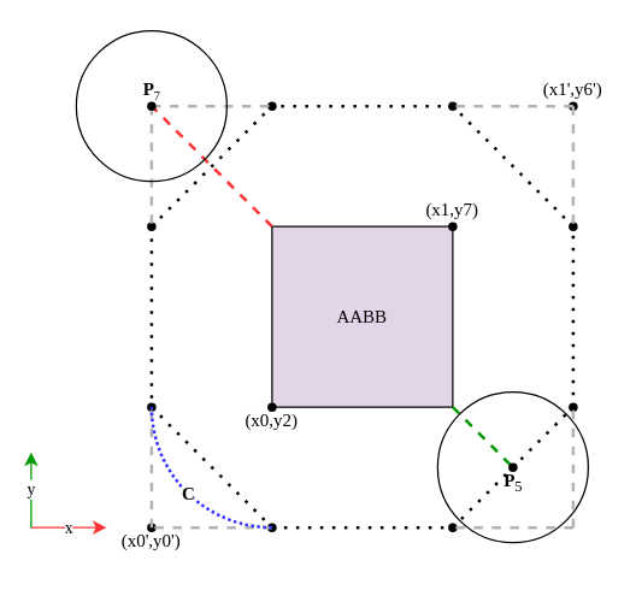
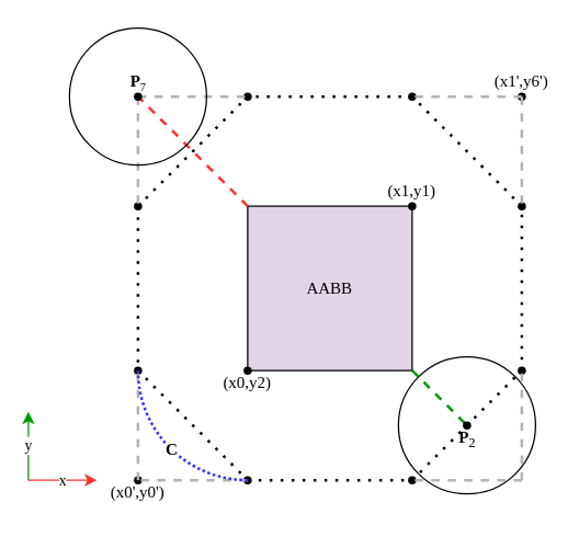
  <mxCell id="0" />
  <mxCell id="1" parent="0" />
  <mxCell id="2" value="AABB" style="rounded=0;whiteSpace=wrap;html=1;fontFamily=Comptuer Modern;fontSource=http%3A%2F%2Fmirrors.ctan.org%2Ffonts%2Fcm-unicode%2Ffonts%2Fotf%2Fcmunbxo.otf;fillColor=#e1d5e7;" parent="1" vertex="1"><mxGeometry x="180" y="150" width="120" height="120" as="geometry" /></mxCell>
  <mxCell id="3" value="" style="shape=waypoint;sketch=0;fillStyle=solid;size=6;pointerEvents=1;points=[];fillColor=none;resizable=0;rotatable=0;perimeter=centerPerimeter;snapToPoint=1;fontFamily=Comptuer Modern;fontSource=http%3A%2F%2Fmirrors.ctan.org%2Ffonts%2Fcm-unicode%2Ffonts%2Fotf%2Fcmunbxo.otf;" parent="1" vertex="1"><mxGeometry x="160" y="50" width="40" height="40" as="geometry" /></mxCell>
  <mxCell id="4" value="" style="shape=waypoint;sketch=0;fillStyle=solid;size=6;pointerEvents=1;points=[];fillColor=none;resizable=0;rotatable=0;perimeter=centerPerimeter;snapToPoint=1;fontFamily=Comptuer Modern;fontSource=http%3A%2F%2Fmirrors.ctan.org%2Ffonts%2Fcm-unicode%2Ffonts%2Fotf%2Fcmunbxo.otf;" parent="1" vertex="1"><mxGeometry x="280" y="50" width="40" height="40" as="geometry" /></mxCell>
  <mxCell id="5" value="" style="shape=waypoint;sketch=0;fillStyle=solid;size=6;pointerEvents=1;points=[];fillColor=none;resizable=0;rotatable=0;perimeter=centerPerimeter;snapToPoint=1;fontFamily=Comptuer Modern;fontSource=http%3A%2F%2Fmirrors.ctan.org%2Ffonts%2Fcm-unicode%2Ffonts%2Fotf%2Fcmunbxo.otf;" parent="1" vertex="1"><mxGeometry x="360" y="130" width="40" height="40" as="geometry" /></mxCell>
  <mxCell id="6" value="" style="shape=waypoint;sketch=0;fillStyle=solid;size=6;pointerEvents=1;points=[];fillColor=none;resizable=0;rotatable=0;perimeter=centerPerimeter;snapToPoint=1;fontFamily=Comptuer Modern;fontSource=http%3A%2F%2Fmirrors.ctan.org%2Ffonts%2Fcm-unicode%2Ffonts%2Fotf%2Fcmunbxo.otf;" parent="1" vertex="1"><mxGeometry x="360" y="250" width="40" height="40" as="geometry" /></mxCell>
  <mxCell id="7" value="" style="shape=waypoint;sketch=0;fillStyle=solid;size=6;pointerEvents=1;points=[];fillColor=none;resizable=0;rotatable=0;perimeter=centerPerimeter;snapToPoint=1;fontFamily=Comptuer Modern;fontSource=http%3A%2F%2Fmirrors.ctan.org%2Ffonts%2Fcm-unicode%2Ffonts%2Fotf%2Fcmunbxo.otf;" parent="1" vertex="1"><mxGeometry x="280" y="330" width="40" height="40" as="geometry" /></mxCell>
  <mxCell id="8" value="" style="shape=waypoint;sketch=0;fillStyle=solid;size=6;pointerEvents=1;points=[];fillColor=none;resizable=0;rotatable=0;perimeter=centerPerimeter;snapToPoint=1;fontFamily=Comptuer Modern;fontSource=http%3A%2F%2Fmirrors.ctan.org%2Ffonts%2Fcm-unicode%2Ffonts%2Fotf%2Fcmunbxo.otf;" parent="1" vertex="1"><mxGeometry x="80" y="130" width="40" height="40" as="geometry" /></mxCell>
  <mxCell id="9" value="" style="shape=waypoint;sketch=0;fillStyle=solid;size=6;pointerEvents=1;points=[];fillColor=none;resizable=0;rotatable=0;perimeter=centerPerimeter;snapToPoint=1;fontFamily=Comptuer Modern;fontSource=http%3A%2F%2Fmirrors.ctan.org%2Ffonts%2Fcm-unicode%2Ffonts%2Fotf%2Fcmunbxo.otf;" parent="1" vertex="1"><mxGeometry x="80" y="250" width="40" height="40" as="geometry" /></mxCell>
  <mxCell id="10" value="" style="shape=waypoint;sketch=0;fillStyle=solid;size=6;pointerEvents=1;points=[];fillColor=none;resizable=0;rotatable=0;perimeter=centerPerimeter;snapToPoint=1;fontFamily=Comptuer Modern;fontSource=http%3A%2F%2Fmirrors.ctan.org%2Ffonts%2Fcm-unicode%2Ffonts%2Fotf%2Fcmunbxo.otf;" parent="1" vertex="1"><mxGeometry x="160" y="330" width="40" height="40" as="geometry" /></mxCell>
  <mxCell id="11" value="" style="endArrow=none;dashed=1;html=1;dashPattern=1 3;strokeWidth=2;rounded=0;fontFamily=Comptuer Modern;fontSource=http%3A%2F%2Fmirrors.ctan.org%2Ffonts%2Fcm-unicode%2Ffonts%2Fotf%2Fcmunbxo.otf;entryX=0.439;entryY=0.516;entryDx=0;entryDy=0;entryPerimeter=0;" parent="1" source="8" target="3" edge="1"><mxGeometry width="50" height="50" relative="1" as="geometry"><mxPoint x="230" y="210" as="sourcePoint" /><mxPoint x="280" y="160" as="targetPoint" /></mxGeometry></mxCell>
  <mxCell id="12" value="" style="endArrow=none;dashed=1;html=1;dashPattern=1 3;strokeWidth=2;rounded=0;fontFamily=Comptuer Modern;fontSource=http%3A%2F%2Fmirrors.ctan.org%2Ffonts%2Fcm-unicode%2Ffonts%2Fotf%2Fcmunbxo.otf;" parent="1" source="4" target="3" edge="1"><mxGeometry width="50" height="50" relative="1" as="geometry"><mxPoint x="110" y="160" as="sourcePoint" /><mxPoint x="190" y="80" as="targetPoint" /></mxGeometry></mxCell>
  <mxCell id="13" value="" style="endArrow=none;dashed=1;html=1;dashPattern=1 3;strokeWidth=2;rounded=0;fontFamily=Comptuer Modern;fontSource=http%3A%2F%2Fmirrors.ctan.org%2Ffonts%2Fcm-unicode%2Ffonts%2Fotf%2Fcmunbxo.otf;" parent="1" source="5" target="4" edge="1"><mxGeometry width="50" height="50" relative="1" as="geometry"><mxPoint x="120" y="170" as="sourcePoint" /><mxPoint x="200" y="90" as="targetPoint" /></mxGeometry></mxCell>
  <mxCell id="14" value="" style="endArrow=none;dashed=1;html=1;dashPattern=1 3;strokeWidth=2;rounded=0;fontFamily=Comptuer Modern;fontSource=http%3A%2F%2Fmirrors.ctan.org%2Ffonts%2Fcm-unicode%2Ffonts%2Fotf%2Fcmunbxo.otf;entryX=0.484;entryY=0.598;entryDx=0;entryDy=0;entryPerimeter=0;exitX=0.466;exitY=0.543;exitDx=0;exitDy=0;exitPerimeter=0;" parent="1" source="6" target="5" edge="1"><mxGeometry width="50" height="50" relative="1" as="geometry"><mxPoint x="130" y="180" as="sourcePoint" /><mxPoint x="210" y="100" as="targetPoint" /></mxGeometry></mxCell>
  <mxCell id="15" value="" style="endArrow=none;dashed=1;html=1;dashPattern=1 3;strokeWidth=2;rounded=0;fontFamily=Comptuer Modern;fontSource=http%3A%2F%2Fmirrors.ctan.org%2Ffonts%2Fcm-unicode%2Ffonts%2Fotf%2Fcmunbxo.otf;entryX=0.43;entryY=0.552;entryDx=0;entryDy=0;entryPerimeter=0;exitX=0.502;exitY=0.425;exitDx=0;exitDy=0;exitPerimeter=0;" parent="1" source="7" target="6" edge="1"><mxGeometry width="50" height="50" relative="1" as="geometry"><mxPoint x="140" y="190" as="sourcePoint" /><mxPoint x="220" y="110" as="targetPoint" /></mxGeometry></mxCell>
  <mxCell id="16" value="" style="endArrow=none;dashed=1;html=1;dashPattern=1 3;strokeWidth=2;rounded=0;fontFamily=Comptuer Modern;fontSource=http%3A%2F%2Fmirrors.ctan.org%2Ffonts%2Fcm-unicode%2Ffonts%2Fotf%2Fcmunbxo.otf;entryX=0.493;entryY=0.416;entryDx=0;entryDy=0;entryPerimeter=0;exitX=0.557;exitY=0.443;exitDx=0;exitDy=0;exitPerimeter=0;" parent="1" source="10" target="7" edge="1"><mxGeometry width="50" height="50" relative="1" as="geometry"><mxPoint x="150" y="200" as="sourcePoint" /><mxPoint x="230" y="120" as="targetPoint" /></mxGeometry></mxCell>
  <mxCell id="17" value="" style="endArrow=none;dashed=1;html=1;dashPattern=1 3;strokeWidth=2;rounded=0;fontFamily=Comptuer Modern;fontSource=http%3A%2F%2Fmirrors.ctan.org%2Ffonts%2Fcm-unicode%2Ffonts%2Fotf%2Fcmunbxo.otf;entryX=0.475;entryY=0.443;entryDx=0;entryDy=0;entryPerimeter=0;exitX=0.502;exitY=0.598;exitDx=0;exitDy=0;exitPerimeter=0;" parent="1" source="9" target="10" edge="1"><mxGeometry width="50" height="50" relative="1" as="geometry"><mxPoint x="160" y="210" as="sourcePoint" /><mxPoint x="240" y="130" as="targetPoint" /></mxGeometry></mxCell>
  <mxCell id="18" value="" style="endArrow=none;dashed=1;html=1;dashPattern=1 3;strokeWidth=2;rounded=0;fontFamily=Comptuer Modern;fontSource=http%3A%2F%2Fmirrors.ctan.org%2Ffonts%2Fcm-unicode%2Ffonts%2Fotf%2Fcmunbxo.otf;entryX=0.566;entryY=0.452;entryDx=0;entryDy=0;entryPerimeter=0;exitX=0.475;exitY=0.58;exitDx=0;exitDy=0;exitPerimeter=0;" parent="1" source="8" target="9" edge="1"><mxGeometry width="50" height="50" relative="1" as="geometry"><mxPoint x="170" y="220" as="sourcePoint" /><mxPoint x="250" y="140" as="targetPoint" /></mxGeometry></mxCell>
  <mxCell id="19" value="&lt;font data-font-src=&quot;http://mirrors.ctan.org/fonts/cm-unicode/fonts/otf/cmunbxo.otf&quot; face=&quot;Comptuer Modern&quot;&gt;x&lt;/font&gt;" style="endArrow=classic;html=1;rounded=0;strokeColor=#FF3333;" edge="1" parent="1"><mxGeometry width="50" height="50" relative="1" as="geometry"><mxPoint x="20" y="350" as="sourcePoint" /><mxPoint x="70" y="350" as="targetPoint" /></mxGeometry></mxCell>
  <mxCell id="20" value="&lt;font data-font-src=&quot;http://mirrors.ctan.org/fonts/cm-unicode/fonts/otf/cmunbxo.otf&quot; face=&quot;Comptuer Modern&quot;&gt;y&lt;/font&gt;" style="endArrow=classic;html=1;rounded=0;strokeColor=#009900;" edge="1" parent="1"><mxGeometry width="50" height="50" relative="1" as="geometry"><mxPoint x="20" y="350" as="sourcePoint" /><mxPoint x="20" y="300" as="targetPoint" /></mxGeometry></mxCell>
  <mxCell id="21" value="(x0,y2)" style="shape=waypoint;sketch=0;fillStyle=solid;size=6;pointerEvents=1;points=[];fillColor=none;resizable=0;rotatable=0;perimeter=centerPerimeter;snapToPoint=1;fontFamily=Comptuer Modern;fontSource=http%3A%2F%2Fmirrors.ctan.org%2Ffonts%2Fcm-unicode%2Ffonts%2Fotf%2Fcmunbxo.otf;fontSize=12;strokeWidth=1;spacing=4;verticalAlign=bottom;" vertex="1" parent="1"><mxGeometry x="160" y="250" width="40" height="40" as="geometry" /></mxCell>
- <mxCell id="22" value="(x1,y7)" style="shape=waypoint;sketch=0;fillStyle=solid;size=6;pointerEvents=1;points=[];fillColor=none;resizable=0;rotatable=0;perimeter=centerPerimeter;snapToPoint=1;fontFamily=Comptuer Modern;fontSource=http%3A%2F%2Fmirrors.ctan.org%2Ffonts%2Fcm-unicode%2Ffonts%2Fotf%2Fcmunbxo.otf;fontSize=12;strokeWidth=1;spacing=-3;verticalAlign=top;" vertex="1" parent="1"><mxGeometry x="280" y="130" width="40" height="40" as="geometry" /></mxCell>
+ <mxCell id="22" value="(x1,y1)" style="shape=waypoint;sketch=0;fillStyle=solid;size=6;pointerEvents=1;points=[];fillColor=none;resizable=0;rotatable=0;perimeter=centerPerimeter;snapToPoint=1;fontFamily=Comptuer Modern;fontSource=http%3A%2F%2Fmirrors.ctan.org%2Ffonts%2Fcm-unicode%2Ffonts%2Fotf%2Fcmunbxo.otf;fontSize=12;strokeWidth=1;spacing=-3;verticalAlign=top;" vertex="1" parent="1"><mxGeometry x="280" y="130" width="40" height="40" as="geometry" /></mxCell>
  <mxCell id="23" value="(x0',y0')" style="shape=waypoint;sketch=0;fillStyle=solid;size=6;pointerEvents=1;points=[];fillColor=none;resizable=0;rotatable=0;perimeter=centerPerimeter;snapToPoint=1;fontFamily=Comptuer Modern;fontSource=http%3A%2F%2Fmirrors.ctan.org%2Ffonts%2Fcm-unicode%2Ffonts%2Fotf%2Fcmunbxo.otf;fontSize=12;strokeWidth=1;spacing=4;verticalAlign=bottom;" vertex="1" parent="1"><mxGeometry x="80" y="330" width="40" height="40" as="geometry" /></mxCell>
  <mxCell id="24" value="(x1',y6')" style="shape=waypoint;sketch=0;fillStyle=solid;size=6;pointerEvents=1;points=[];fillColor=none;resizable=0;rotatable=0;perimeter=centerPerimeter;snapToPoint=1;fontFamily=Comptuer Modern;fontSource=http%3A%2F%2Fmirrors.ctan.org%2Ffonts%2Fcm-unicode%2Ffonts%2Fotf%2Fcmunbxo.otf;fontSize=12;strokeWidth=1;spacing=-3;verticalAlign=top;" vertex="1" parent="1"><mxGeometry x="360" y="50" width="40" height="40" as="geometry" /></mxCell>
  <mxCell id="25" value="" style="endArrow=none;dashed=1;html=1;rounded=0;entryX=0.518;entryY=0.621;entryDx=0;entryDy=0;entryPerimeter=0;exitX=0;exitY=0;exitDx=0;exitDy=0;strokeColor=#FF3333;strokeWidth=2;" edge="1" parent="1" source="2" target="40"><mxGeometry width="50" height="50" relative="1" as="geometry"><mxPoint x="210" y="250" as="sourcePoint" /><mxPoint x="260" y="200" as="targetPoint" /></mxGeometry></mxCell>
  <mxCell id="26" value="" style="ellipse;whiteSpace=wrap;html=1;aspect=fixed;fillColor=none;" vertex="1" parent="1"><mxGeometry x="290" y="260" width="100" height="100" as="geometry" /></mxCell>
  <mxCell id="27" value="" style="endArrow=none;dashed=1;html=1;rounded=0;strokeColor=#009900;strokeWidth=2;entryX=0.424;entryY=0.532;entryDx=0;entryDy=0;entryPerimeter=0;exitDx=0;exitDy=0;startArrow=none;" edge="1" parent="1"><mxGeometry width="50" height="50" relative="1" as="geometry"><mxPoint x="340" y="310" as="sourcePoint" /><mxPoint x="340" y="310" as="targetPoint" /></mxGeometry></mxCell>
  <mxCell id="28" value="" style="endArrow=none;dashed=1;html=1;rounded=0;strokeColor=#009900;strokeWidth=2;entryDx=0;entryDy=0;entryPerimeter=0;exitX=1;exitY=1;exitDx=0;exitDy=0;" edge="1" parent="1" source="2"><mxGeometry width="50" height="50" relative="1" as="geometry"><mxPoint x="300" y="270" as="sourcePoint" /><mxPoint x="340" y="310" as="targetPoint" /></mxGeometry></mxCell>
  <mxCell id="29" value="" style="shape=waypoint;sketch=0;fillStyle=solid;size=6;pointerEvents=1;points=[];fillColor=none;resizable=0;rotatable=0;perimeter=centerPerimeter;snapToPoint=1;fontFamily=Comptuer Modern;fontSource=http%3A%2F%2Fmirrors.ctan.org%2Ffonts%2Fcm-unicode%2Ffonts%2Fotf%2Fcmunbxo.otf;fontSize=10;strokeWidth=1;spacing=6;verticalAlign=bottom;fontStyle=1;spacingBottom=-1;" vertex="1" parent="1"><mxGeometry x="320" y="290" width="40" height="40" as="geometry" /></mxCell>
- <mxCell id="30" value="&lt;font data-font-src=&quot;http://mirrors.ctan.org/fonts/cm-unicode/fonts/otf/cmunbxo.otf&quot; face=&quot;Comptuer Modern&quot;&gt;&lt;b&gt;P&lt;/b&gt;&lt;sub&gt;5&lt;/sub&gt;&lt;/font&gt;" style="text;html=1;align=center;verticalAlign=middle;resizable=0;points=[];autosize=1;strokeColor=none;fillColor=none;" vertex="1" parent="1"><mxGeometry x="325" y="310" width="30" height="20" as="geometry" /></mxCell>
+ <mxCell id="30" value="&lt;font data-font-src=&quot;http://mirrors.ctan.org/fonts/cm-unicode/fonts/otf/cmunbxo.otf&quot; face=&quot;Comptuer Modern&quot;&gt;&lt;b&gt;P&lt;/b&gt;&lt;sub&gt;2&lt;/sub&gt;&lt;/font&gt;" style="text;html=1;align=center;verticalAlign=middle;resizable=0;points=[];autosize=1;strokeColor=none;fillColor=none;" vertex="1" parent="1"><mxGeometry x="325" y="310" width="30" height="20" as="geometry" /></mxCell>
  <mxCell id="31" value="" style="endArrow=none;dashed=1;html=1;rounded=0;fontFamily=Comptuer Modern;fontSource=http%3A%2F%2Fmirrors.ctan.org%2Ffonts%2Fcm-unicode%2Ffonts%2Fotf%2Fcmunbxo.otf;fontSize=12;strokeColor=#B3B3B3;strokeWidth=2;exitX=0.475;exitY=0.421;exitDx=0;exitDy=0;exitPerimeter=0;" edge="1" parent="1" source="23"><mxGeometry width="50" height="50" relative="1" as="geometry"><mxPoint x="280" y="210" as="sourcePoint" /><mxPoint x="100" y="270" as="targetPoint" /></mxGeometry></mxCell>
  <mxCell id="32" value="" style="endArrow=none;dashed=1;html=1;rounded=0;fontFamily=Comptuer Modern;fontSource=http%3A%2F%2Fmirrors.ctan.org%2Ffonts%2Fcm-unicode%2Ffonts%2Fotf%2Fcmunbxo.otf;fontSize=12;strokeColor=#B3B3B3;strokeWidth=2;" edge="1" parent="1" target="23"><mxGeometry width="50" height="50" relative="1" as="geometry"><mxPoint x="180" y="350" as="sourcePoint" /><mxPoint x="110" y="280" as="targetPoint" /></mxGeometry></mxCell>
  <mxCell id="33" value="" style="endArrow=none;dashed=1;html=1;rounded=0;fontFamily=Comptuer Modern;fontSource=http%3A%2F%2Fmirrors.ctan.org%2Ffonts%2Fcm-unicode%2Ffonts%2Fotf%2Fcmunbxo.otf;fontSize=12;strokeColor=#B3B3B3;strokeWidth=2;" edge="1" parent="1" target="7"><mxGeometry width="50" height="50" relative="1" as="geometry"><mxPoint x="380" y="350" as="sourcePoint" /><mxPoint x="120" y="290" as="targetPoint" /></mxGeometry></mxCell>
  <mxCell id="34" value="" style="endArrow=none;dashed=1;html=1;rounded=0;fontFamily=Comptuer Modern;fontSource=http%3A%2F%2Fmirrors.ctan.org%2Ffonts%2Fcm-unicode%2Ffonts%2Fotf%2Fcmunbxo.otf;fontSize=12;strokeColor=#B3B3B3;strokeWidth=2;entryX=0.604;entryY=0.564;entryDx=0;entryDy=0;entryPerimeter=0;" edge="1" parent="1" target="6"><mxGeometry width="50" height="50" relative="1" as="geometry"><mxPoint x="380" y="350" as="sourcePoint" /><mxPoint x="130" y="300" as="targetPoint" /></mxGeometry></mxCell>
  <mxCell id="35" value="" style="endArrow=none;dashed=1;html=1;rounded=0;fontFamily=Comptuer Modern;fontSource=http%3A%2F%2Fmirrors.ctan.org%2Ffonts%2Fcm-unicode%2Ffonts%2Fotf%2Fcmunbxo.otf;fontSize=12;strokeColor=#B3B3B3;strokeWidth=2;exitX=0.505;exitY=0.435;exitDx=0;exitDy=0;exitPerimeter=0;" edge="1" parent="1" source="24"><mxGeometry width="50" height="50" relative="1" as="geometry"><mxPoint x="140" y="390" as="sourcePoint" /><mxPoint x="380" y="150" as="targetPoint" /></mxGeometry></mxCell>
  <mxCell id="36" value="" style="endArrow=none;dashed=1;html=1;rounded=0;fontFamily=Comptuer Modern;fontSource=http%3A%2F%2Fmirrors.ctan.org%2Ffonts%2Fcm-unicode%2Ffonts%2Fotf%2Fcmunbxo.otf;fontSize=12;strokeColor=#B3B3B3;strokeWidth=2;" edge="1" parent="1"><mxGeometry width="50" height="50" relative="1" as="geometry"><mxPoint x="380" y="70" as="sourcePoint" /><mxPoint x="300" y="70" as="targetPoint" /></mxGeometry></mxCell>
  <mxCell id="37" value="" style="endArrow=none;dashed=1;html=1;rounded=0;fontFamily=Comptuer Modern;fontSource=http%3A%2F%2Fmirrors.ctan.org%2Ffonts%2Fcm-unicode%2Ffonts%2Fotf%2Fcmunbxo.otf;fontSize=12;strokeColor=#B3B3B3;strokeWidth=2;exitX=0.495;exitY=0.585;exitDx=0;exitDy=0;exitPerimeter=0;entryX=0.455;entryY=0.435;entryDx=0;entryDy=0;entryPerimeter=0;" edge="1" parent="1" source="40" target="8"><mxGeometry width="50" height="50" relative="1" as="geometry"><mxPoint x="160" y="410" as="sourcePoint" /><mxPoint x="160" y="330" as="targetPoint" /></mxGeometry></mxCell>
  <mxCell id="38" value="" style="endArrow=none;dashed=1;html=1;rounded=0;fontFamily=Comptuer Modern;fontSource=http%3A%2F%2Fmirrors.ctan.org%2Ffonts%2Fcm-unicode%2Ffonts%2Fotf%2Fcmunbxo.otf;fontSize=12;strokeColor=#B3B3B3;strokeWidth=2;" edge="1" parent="1"><mxGeometry width="50" height="50" relative="1" as="geometry"><mxPoint x="100" y="70" as="sourcePoint" /><mxPoint x="180" y="70" as="targetPoint" /></mxGeometry></mxCell>
  <mxCell id="39" value="" style="group" vertex="1" connectable="0" parent="1"><mxGeometry x="80" y="50" width="40" height="40" as="geometry" /></mxCell>
  <mxCell id="40" value="" style="shape=waypoint;sketch=0;fillStyle=solid;size=6;pointerEvents=1;points=[];fillColor=none;resizable=0;rotatable=0;perimeter=centerPerimeter;snapToPoint=1;fontFamily=Comptuer Modern;fontSource=http%3A%2F%2Fmirrors.ctan.org%2Ffonts%2Fcm-unicode%2Ffonts%2Fotf%2Fcmunbxo.otf;fontSize=10;strokeWidth=1;spacing=-1;verticalAlign=top;fontStyle=1" vertex="1" parent="39"><mxGeometry width="40" height="40" as="geometry" /></mxCell>
  <mxCell id="41" value="&lt;font data-font-src=&quot;http://mirrors.ctan.org/fonts/cm-unicode/fonts/otf/cmunbxo.otf&quot; face=&quot;Comptuer Modern&quot;&gt;&lt;b&gt;P&lt;/b&gt;&lt;span style=&quot;font-size: 10px;&quot;&gt;&lt;sub style=&quot;&quot;&gt;7&lt;/sub&gt;&lt;/span&gt;&lt;/font&gt;" style="text;html=1;align=center;verticalAlign=middle;resizable=0;points=[];autosize=1;strokeColor=none;fillColor=none;" vertex="1" parent="39"><mxGeometry x="5" width="30" height="20" as="geometry" /></mxCell>
  <mxCell id="42" value="" style="ellipse;whiteSpace=wrap;html=1;aspect=fixed;fillColor=none;" vertex="1" parent="1"><mxGeometry x="50" y="20" width="100" height="100" as="geometry" /></mxCell>
  <mxCell id="43" value="" style="verticalLabelPosition=bottom;verticalAlign=top;html=1;shape=mxgraph.basic.arc;startAngle=0.5;endAngle=0.75;fontFamily=Comptuer Modern;fontSource=http%3A%2F%2Fmirrors.ctan.org%2Ffonts%2Fcm-unicode%2Ffonts%2Fotf%2Fcmunbxo.otf;fontSize=12;fillColor=none;strokeColor=#3333FF;strokeWidth=2;dashed=1;dashPattern=1 1;sketch=0;" vertex="1" parent="1"><mxGeometry x="100" y="190" width="160" height="160" as="geometry" /></mxCell>
  <mxCell id="44" value="&lt;b&gt;C&lt;/b&gt;" style="text;html=1;strokeColor=none;fillColor=none;align=center;verticalAlign=middle;whiteSpace=wrap;rounded=0;dashed=1;dashPattern=1 1;sketch=0;fontFamily=Comptuer Modern;fontSource=http%3A%2F%2Fmirrors.ctan.org%2Ffonts%2Fcm-unicode%2Ffonts%2Fotf%2Fcmunbxo.otf;fontSize=12;labelBorderColor=none;labelBackgroundColor=default;" vertex="1" parent="1"><mxGeometry x="95" y="313" width="60" height="30" as="geometry" /></mxCell>
